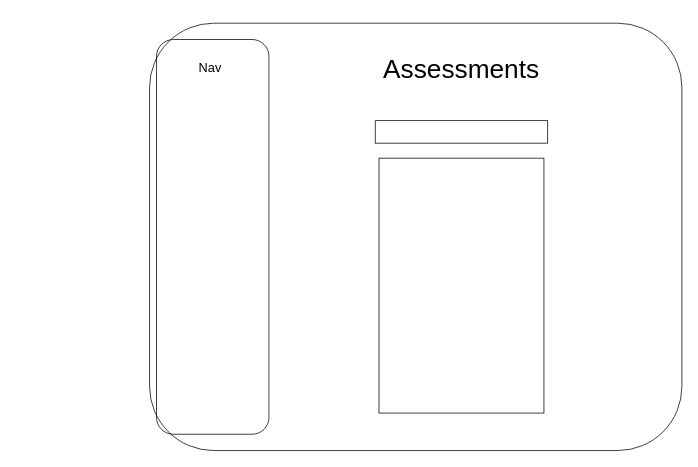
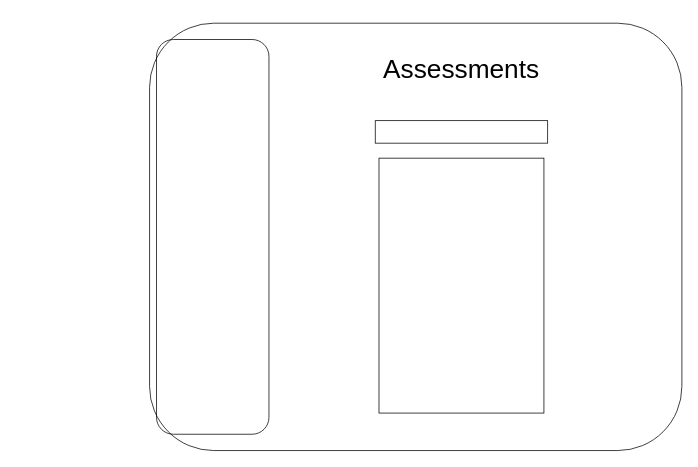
  <mxCell id="0" />
  <mxCell id="1" parent="0" />
  <mxCell id="2" value="" style="rounded=1;whiteSpace=wrap;html=1;fillColor=none;" vertex="1" parent="1"><mxGeometry x="199" y="30" width="710" height="570" as="geometry" /></mxCell>
  <mxCell id="3" value="&lt;font style=&quot;font-size: 35px&quot;&gt;Assessments&lt;/font&gt;" style="text;html=1;strokeColor=none;fillColor=none;align=center;verticalAlign=middle;whiteSpace=wrap;rounded=0;" vertex="1" parent="1"><mxGeometry x="400" y="20" width="430" height="140" as="geometry" /></mxCell>
  <mxCell id="4" value="" style="rounded=1;whiteSpace=wrap;html=1;fillColor=none;rotation=90;" vertex="1" parent="1"><mxGeometry x="20" y="240" width="526.5" height="150" as="geometry" /></mxCell>
- <mxCell id="5" value="&lt;font style=&quot;font-size: 17px&quot;&gt;Nav&lt;/font&gt;" style="text;html=1;strokeColor=none;fillColor=none;align=center;verticalAlign=middle;whiteSpace=wrap;rounded=0;" vertex="1" parent="1"><mxGeometry x="240" y="65" width="80" height="50" as="geometry" /></mxCell>
  <mxCell id="6" value="" style="rounded=0;whiteSpace=wrap;html=1;fillColor=none;rotation=90;" vertex="1" parent="1"><mxGeometry x="445" y="270" width="340" height="220" as="geometry" /></mxCell>
  <mxCell id="7" value="" style="rounded=0;whiteSpace=wrap;html=1;fillColor=none;" vertex="1" parent="1"><mxGeometry x="500" y="160" width="230" height="30" as="geometry" /></mxCell>
